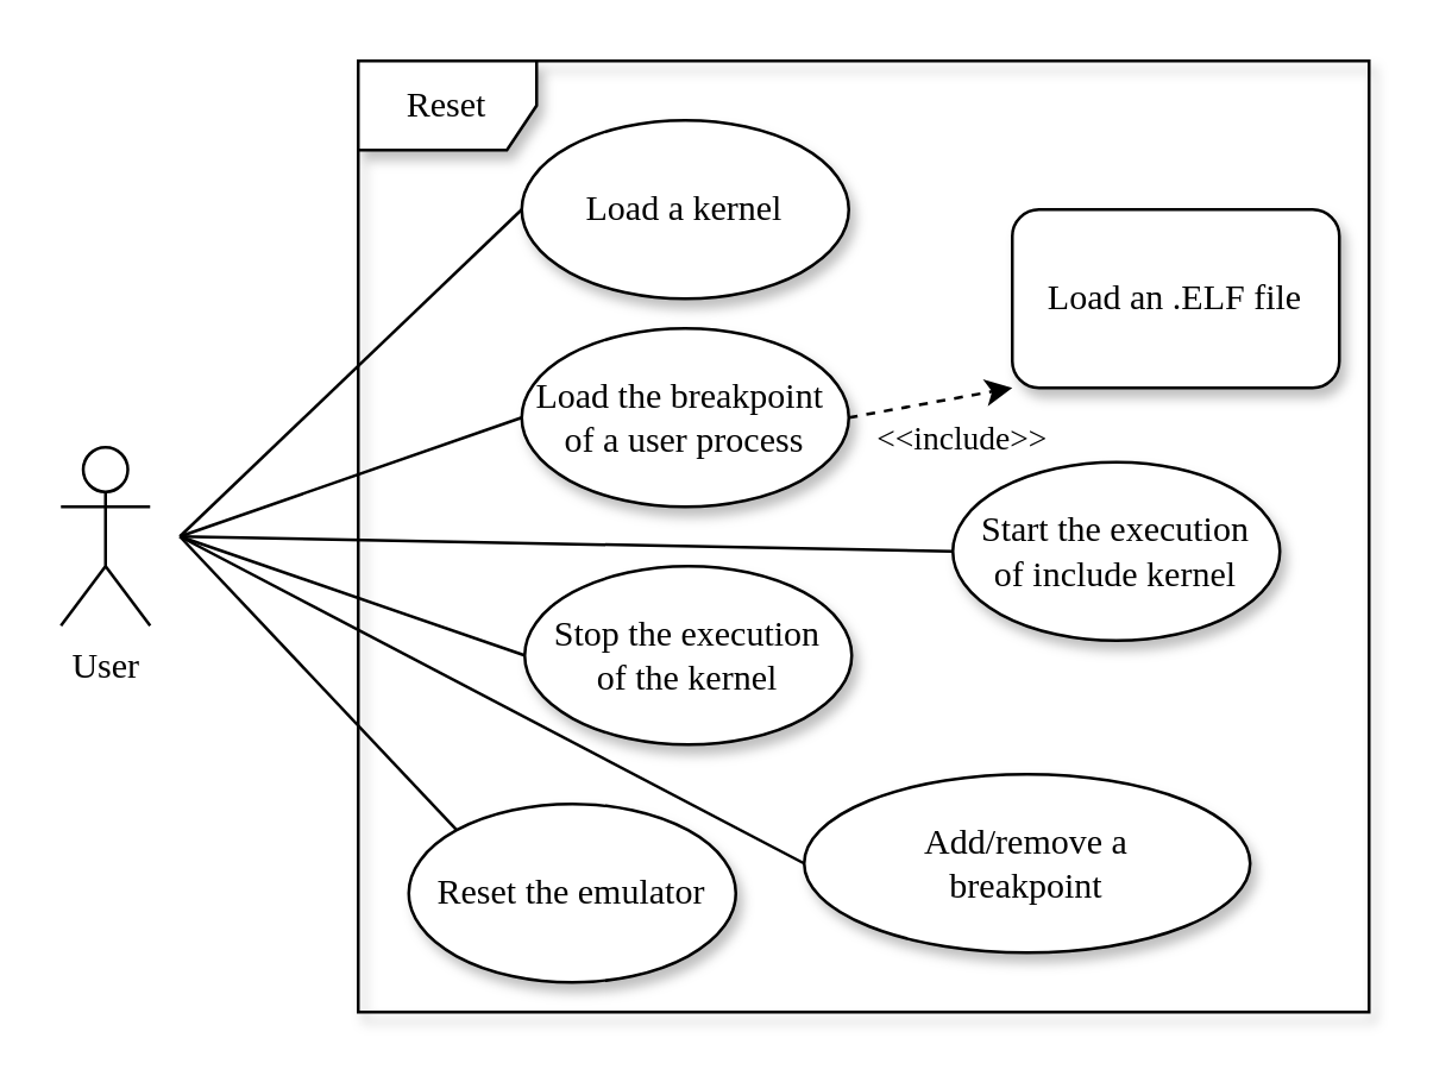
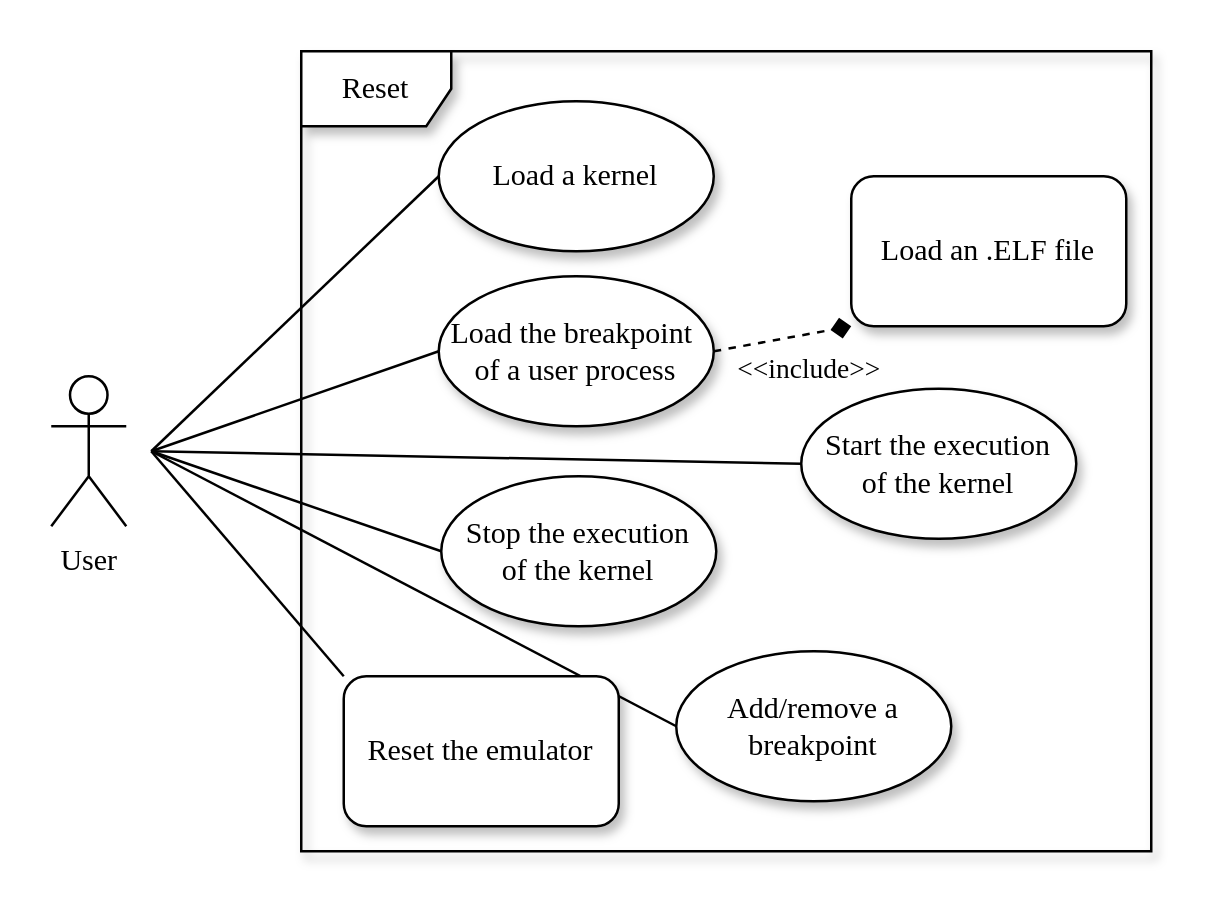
  <mxCell id="0" />
  <mxCell id="1" parent="0" />
  <mxCell id="2" value="&lt;font face=&quot;Computer Modern&quot;&gt;User&lt;/font&gt;" style="shape=umlActor;verticalLabelPosition=bottom;verticalAlign=top;html=1;" vertex="1" parent="1"><mxGeometry x="20" y="150" width="30" height="60" as="geometry" /></mxCell>
  <mxCell id="3" value="Reset" style="shape=umlFrame;whiteSpace=wrap;html=1;pointerEvents=0;fontFamily=Computer Modern;shadow=1;" vertex="1" parent="1"><mxGeometry x="120" y="20" width="340" height="320" as="geometry" /></mxCell>
  <mxCell id="4" value="Stop the execution&lt;br&gt;of the kernel" style="ellipse;whiteSpace=wrap;html=1;fontFamily=Computer Modern;shadow=1;" vertex="1" parent="1"><mxGeometry x="176" y="190" width="110" height="60" as="geometry" /></mxCell>
  <mxCell id="5" value="Load an .ELF file" style="whiteSpace=wrap;html=1;fontFamily=Computer Modern;shadow=1;rounded=1;" vertex="1" parent="1"><mxGeometry x="340" y="70" width="110" height="60" as="geometry" /></mxCell>
- <mxCell id="6" value="" style="endArrow=classic;html=1;rounded=0;exitX=1;exitY=0.5;exitDx=0;exitDy=0;dashed=1;entryX=0;entryY=1;entryDx=0;entryDy=0;" edge="1" parent="1" source="8" target="5"><mxGeometry width="50" height="50" relative="1" as="geometry"><mxPoint x="290" y="125" as="sourcePoint" /><mxPoint x="359" y="74" as="targetPoint" /></mxGeometry></mxCell>
+ <mxCell id="6" value="" style="endArrow=diamond;html=1;rounded=0;exitX=1;exitY=0.5;exitDx=0;exitDy=0;dashed=1;entryX=0;entryY=1;entryDx=0;entryDy=0;" edge="1" parent="1" source="8" target="5"><mxGeometry width="50" height="50" relative="1" as="geometry"><mxPoint x="290" y="125" as="sourcePoint" /><mxPoint x="359" y="74" as="targetPoint" /></mxGeometry></mxCell>
  <mxCell id="7" value="&amp;lt;&amp;lt;include&amp;gt;&amp;gt;" style="edgeLabel;html=1;align=center;verticalAlign=middle;resizable=0;points=[];fontFamily=Computer Modern;" vertex="1" connectable="0" parent="6"><mxGeometry x="-0.1" relative="1" as="geometry"><mxPoint x="13" y="11" as="offset" /></mxGeometry></mxCell>
  <mxCell id="8" value="Load the breakpoint&amp;nbsp;&lt;br&gt;of a user process" style="ellipse;whiteSpace=wrap;html=1;fontFamily=Computer Modern;shadow=1;" vertex="1" parent="1"><mxGeometry x="175" y="110" width="110" height="60" as="geometry" /></mxCell>
  <mxCell id="9" value="Load a kernel" style="ellipse;whiteSpace=wrap;html=1;fontFamily=Computer Modern;shadow=1;" vertex="1" parent="1"><mxGeometry x="175" y="40" width="110" height="60" as="geometry" /></mxCell>
- <mxCell id="10" value="Add/remove a&lt;br&gt;breakpoint" style="ellipse;whiteSpace=wrap;html=1;fontFamily=Computer Modern;shadow=1;" vertex="1" parent="1"><mxGeometry x="270" y="260" width="150" height="60" as="geometry" /></mxCell>
+ <mxCell id="10" value="Add/remove a&lt;br&gt;breakpoint" style="ellipse;whiteSpace=wrap;html=1;fontFamily=Computer Modern;shadow=1;" vertex="1" parent="1"><mxGeometry x="270" y="260" width="110" height="60" as="geometry" /></mxCell>
  <mxCell id="11" value="" style="endArrow=none;html=1;rounded=0;entryX=0;entryY=0.5;entryDx=0;entryDy=0;" edge="1" parent="1" target="9"><mxGeometry width="50" height="50" relative="1" as="geometry"><mxPoint x="60" y="180" as="sourcePoint" /><mxPoint x="80" y="140" as="targetPoint" /></mxGeometry></mxCell>
  <mxCell id="12" value="" style="endArrow=none;html=1;rounded=0;entryX=0;entryY=0.5;entryDx=0;entryDy=0;" edge="1" parent="1" target="8"><mxGeometry width="50" height="50" relative="1" as="geometry"><mxPoint x="60" y="180" as="sourcePoint" /><mxPoint x="185" y="80" as="targetPoint" /></mxGeometry></mxCell>
  <mxCell id="13" value="" style="endArrow=none;html=1;rounded=0;entryX=0;entryY=0.5;entryDx=0;entryDy=0;" edge="1" parent="1" target="16"><mxGeometry width="50" height="50" relative="1" as="geometry"><mxPoint x="60" y="180" as="sourcePoint" /><mxPoint x="185" y="150" as="targetPoint" /></mxGeometry></mxCell>
  <mxCell id="14" value="" style="endArrow=none;html=1;rounded=0;entryX=0;entryY=0.5;entryDx=0;entryDy=0;" edge="1" parent="1" target="4"><mxGeometry width="50" height="50" relative="1" as="geometry"><mxPoint x="60" y="180" as="sourcePoint" /><mxPoint x="185" y="220" as="targetPoint" /></mxGeometry></mxCell>
  <mxCell id="15" value="" style="endArrow=none;html=1;rounded=0;entryX=0;entryY=0.5;entryDx=0;entryDy=0;" edge="1" parent="1" target="10"><mxGeometry width="50" height="50" relative="1" as="geometry"><mxPoint x="60" y="180" as="sourcePoint" /><mxPoint x="185" y="360" as="targetPoint" /></mxGeometry></mxCell>
- <mxCell id="16" value="Start the execution&lt;br&gt;of include kernel" style="ellipse;whiteSpace=wrap;html=1;fontFamily=Computer Modern;shadow=1;" vertex="1" parent="1"><mxGeometry x="320" y="155" width="110" height="60" as="geometry" /></mxCell>
+ <mxCell id="16" value="Start the execution&lt;br&gt;of the kernel" style="ellipse;whiteSpace=wrap;html=1;fontFamily=Computer Modern;shadow=1;" vertex="1" parent="1"><mxGeometry x="320" y="155" width="110" height="60" as="geometry" /></mxCell>
  <mxCell id="17" value="" style="endArrow=none;html=1;rounded=0;entryX=0;entryY=0;entryDx=0;entryDy=0;" edge="1" parent="1" target="18"><mxGeometry width="50" height="50" relative="1" as="geometry"><mxPoint x="60" y="180" as="sourcePoint" /><mxPoint x="285" y="330" as="targetPoint" /></mxGeometry></mxCell>
- <mxCell id="18" value="Reset the emulator" style="ellipse;whiteSpace=wrap;html=1;fontFamily=Computer Modern;shadow=1;" vertex="1" parent="1"><mxGeometry x="137" y="270" width="110" height="60" as="geometry" /></mxCell>
+ <mxCell id="18" value="Reset the emulator" style="whiteSpace=wrap;html=1;fontFamily=Computer Modern;shadow=1;rounded=1;" vertex="1" parent="1"><mxGeometry x="137" y="270" width="110" height="60" as="geometry" /></mxCell>
